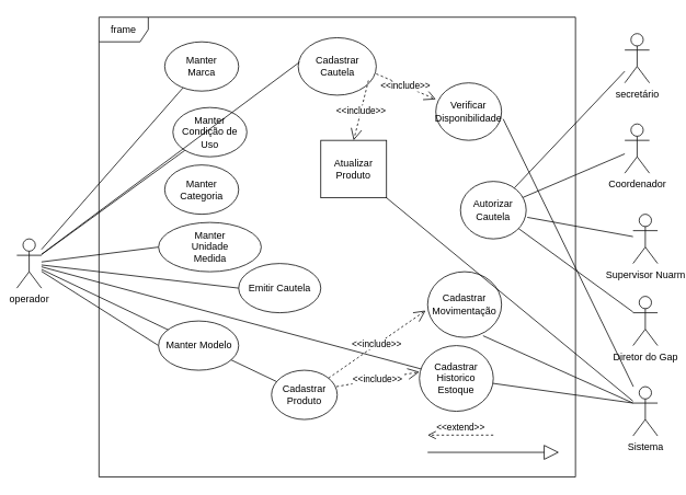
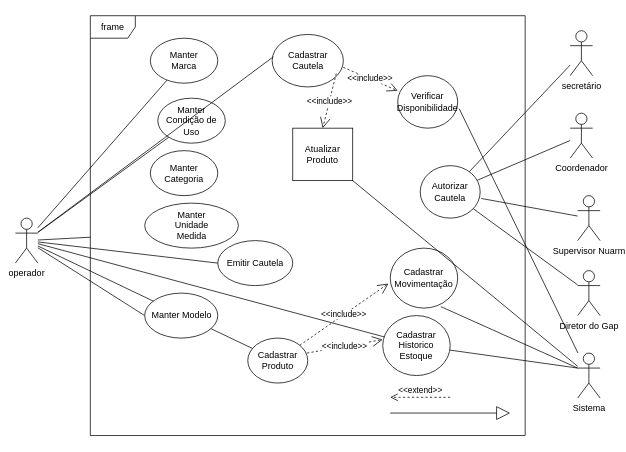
  <mxCell id="0" />
  <mxCell id="1" parent="0" />
  <mxCell id="2" value="frame" style="shape=umlFrame;whiteSpace=wrap;html=1;pointerEvents=0;" parent="1" vertex="1"><mxGeometry x="120" y="20" width="580" height="560" as="geometry" /></mxCell>
  <mxCell id="3" style="rounded=0;orthogonalLoop=1;jettySize=auto;html=1;endArrow=none;endFill=0;" parent="1" source="10" target="11" edge="1"><mxGeometry relative="1" as="geometry" /></mxCell>
  <mxCell id="4" style="rounded=0;orthogonalLoop=1;jettySize=auto;html=1;endArrow=none;endFill=0;" parent="1" source="10" target="12" edge="1"><mxGeometry relative="1" as="geometry" /></mxCell>
  <mxCell id="5" style="rounded=0;orthogonalLoop=1;jettySize=auto;html=1;endArrow=none;endFill=0;" parent="1" source="10" target="37" edge="1"><mxGeometry relative="1" as="geometry" /></mxCell>
- <mxCell id="6" style="rounded=0;orthogonalLoop=1;jettySize=auto;html=1;entryX=0;entryY=0.5;entryDx=0;entryDy=0;endArrow=none;endFill=0;" parent="1" source="10" target="14" edge="1"><mxGeometry relative="1" as="geometry" /></mxCell>
+ <mxCell id="6" style="rounded=0;orthogonalLoop=1;jettySize=auto;html=1;endArrow=none;endFill=0;" parent="1" source="10" target="2" edge="1"><mxGeometry relative="1" as="geometry" /></mxCell>
  <mxCell id="7" style="rounded=0;orthogonalLoop=1;jettySize=auto;html=1;entryX=0;entryY=0.5;entryDx=0;entryDy=0;endArrow=none;endFill=0;" parent="1" source="10" target="15" edge="1"><mxGeometry relative="1" as="geometry" /></mxCell>
  <mxCell id="8" style="rounded=0;orthogonalLoop=1;jettySize=auto;html=1;entryX=0;entryY=0.5;entryDx=0;entryDy=0;endArrow=none;endFill=0;" edge="1" parent="1" source="10" target="27"><mxGeometry relative="1" as="geometry" /></mxCell>
  <mxCell id="9" style="rounded=0;orthogonalLoop=1;jettySize=auto;html=1;endArrow=none;endFill=0;" edge="1" parent="1" source="10" target="28"><mxGeometry relative="1" as="geometry" /></mxCell>
  <mxCell id="10" value="operador" style="shape=umlActor;verticalLabelPosition=bottom;verticalAlign=top;html=1;" parent="1" vertex="1"><mxGeometry x="20" y="290" width="30" height="60" as="geometry" /></mxCell>
  <mxCell id="11" value="Manter&lt;br&gt;Marca" style="ellipse;whiteSpace=wrap;html=1;" parent="1" vertex="1"><mxGeometry x="200" y="50" width="90" height="60" as="geometry" /></mxCell>
  <mxCell id="12" value="Manter&lt;br&gt;Condição de Uso" style="ellipse;whiteSpace=wrap;html=1;" parent="1" vertex="1"><mxGeometry x="210" y="130" width="90" height="60" as="geometry" /></mxCell>
  <mxCell id="13" value="Manter &lt;br&gt;Categoria" style="ellipse;whiteSpace=wrap;html=1;" parent="1" vertex="1"><mxGeometry x="200" y="200" width="90" height="60" as="geometry" /></mxCell>
  <mxCell id="14" value="Manter &lt;br&gt;Unidade&lt;br&gt;Medida" style="ellipse;whiteSpace=wrap;html=1;" parent="1" vertex="1"><mxGeometry x="192.5" y="270" width="125" height="60" as="geometry" /></mxCell>
  <mxCell id="15" value="&lt;font style=&quot;vertical-align: inherit;&quot;&gt;&lt;font style=&quot;vertical-align: inherit;&quot;&gt;Manter Modelo&lt;/font&gt;&lt;/font&gt;" style="ellipse;whiteSpace=wrap;html=1;" parent="1" vertex="1"><mxGeometry x="192.5" y="390" width="97.5" height="60" as="geometry" /></mxCell>
  <mxCell id="16" style="rounded=0;orthogonalLoop=1;jettySize=auto;html=1;endArrow=none;endFill=0;" edge="1" parent="1" source="17" target="18"><mxGeometry relative="1" as="geometry" /></mxCell>
  <mxCell id="17" value="secretário" style="shape=umlActor;verticalLabelPosition=bottom;verticalAlign=top;html=1;outlineConnect=0;" vertex="1" parent="1"><mxGeometry x="760" y="40" width="30" height="60" as="geometry" /></mxCell>
  <mxCell id="18" value="&lt;font style=&quot;vertical-align: inherit;&quot;&gt;&lt;font style=&quot;vertical-align: inherit;&quot;&gt;Autorizar Cautela&lt;/font&gt;&lt;/font&gt;" style="ellipse;whiteSpace=wrap;html=1;" vertex="1" parent="1"><mxGeometry x="560" y="220" width="80" height="70" as="geometry" /></mxCell>
  <mxCell id="19" style="rounded=0;orthogonalLoop=1;jettySize=auto;html=1;endArrow=none;endFill=0;" edge="1" parent="1" source="20" target="18"><mxGeometry relative="1" as="geometry" /></mxCell>
  <mxCell id="20" value="Coordenador" style="shape=umlActor;verticalLabelPosition=bottom;verticalAlign=top;html=1;outlineConnect=0;" vertex="1" parent="1"><mxGeometry x="760" y="150" width="30" height="60" as="geometry" /></mxCell>
  <mxCell id="21" style="rounded=0;orthogonalLoop=1;jettySize=auto;html=1;entryX=1.017;entryY=0.625;entryDx=0;entryDy=0;endArrow=none;endFill=0;entryPerimeter=0;" edge="1" parent="1" source="22" target="18"><mxGeometry relative="1" as="geometry" /></mxCell>
  <mxCell id="22" value="Supervisor Nuarm&lt;div&gt;&lt;br&gt;&lt;/div&gt;" style="shape=umlActor;verticalLabelPosition=bottom;verticalAlign=top;html=1;outlineConnect=0;" vertex="1" parent="1"><mxGeometry x="770" y="260" width="30" height="60" as="geometry" /></mxCell>
  <mxCell id="23" style="rounded=0;orthogonalLoop=1;jettySize=auto;html=1;endArrow=none;endFill=0;" edge="1" parent="1" source="24" target="18"><mxGeometry relative="1" as="geometry" /></mxCell>
  <mxCell id="24" value="&lt;div&gt;Diretor do Gap&lt;/div&gt;" style="shape=umlActor;verticalLabelPosition=bottom;verticalAlign=top;html=1;outlineConnect=0;" vertex="1" parent="1"><mxGeometry x="770" y="360" width="30" height="60" as="geometry" /></mxCell>
  <mxCell id="25" value="Cadastrar Cautela" style="ellipse;whiteSpace=wrap;html=1;" vertex="1" parent="1"><mxGeometry x="362.5" y="45" width="95" height="70" as="geometry" /></mxCell>
  <mxCell id="26" style="rounded=0;orthogonalLoop=1;jettySize=auto;html=1;entryX=0.017;entryY=0.425;entryDx=0;entryDy=0;entryPerimeter=0;endArrow=none;endFill=0;" edge="1" parent="1" source="10" target="25"><mxGeometry relative="1" as="geometry" /></mxCell>
  <mxCell id="27" value="Emitir Cautela" style="ellipse;whiteSpace=wrap;html=1;" vertex="1" parent="1"><mxGeometry x="290" y="320" width="100" height="60" as="geometry" /></mxCell>
  <mxCell id="28" value="Cadastrar Produto" style="ellipse;whiteSpace=wrap;html=1;" vertex="1" parent="1"><mxGeometry x="330" y="450" width="80" height="60" as="geometry" /></mxCell>
  <mxCell id="29" value="Cadastrar&lt;br&gt;Movimentação" style="ellipse;whiteSpace=wrap;html=1;" vertex="1" parent="1"><mxGeometry x="520" y="330" width="90" height="80" as="geometry" /></mxCell>
  <mxCell id="30" value="&amp;lt;&amp;lt;extend&amp;gt;&amp;gt;" style="html=1;verticalAlign=bottom;endArrow=open;dashed=1;endSize=8;curved=0;rounded=0;" edge="1" parent="1"><mxGeometry relative="1" as="geometry"><mxPoint x="600" y="529" as="sourcePoint" /><mxPoint x="520" y="529" as="targetPoint" /></mxGeometry></mxCell>
  <mxCell id="31" value="" style="endArrow=block;endSize=16;endFill=0;html=1;rounded=0;" edge="1" parent="1"><mxGeometry width="160" relative="1" as="geometry"><mxPoint x="520" y="550" as="sourcePoint" /><mxPoint x="680" y="550" as="targetPoint" /></mxGeometry></mxCell>
  <mxCell id="32" value="&amp;lt;&amp;lt;include&amp;gt;&amp;gt;" style="endArrow=open;endSize=12;dashed=1;html=1;rounded=0;" edge="1" parent="1" source="28"><mxGeometry width="160" relative="1" as="geometry"><mxPoint x="419.996" y="419.996" as="sourcePoint" /><mxPoint x="517.57" y="377.28" as="targetPoint" /></mxGeometry></mxCell>
  <mxCell id="33" style="rounded=0;orthogonalLoop=1;jettySize=auto;html=1;exitX=0;exitY=0.333;exitDx=0;exitDy=0;exitPerimeter=0;endArrow=none;endFill=0;" edge="1" parent="1" source="35" target="37"><mxGeometry relative="1" as="geometry" /></mxCell>
  <mxCell id="34" style="rounded=0;orthogonalLoop=1;jettySize=auto;html=1;entryX=1;entryY=1;entryDx=0;entryDy=0;endArrow=none;endFill=0;" edge="1" parent="1" source="35" target="41"><mxGeometry relative="1" as="geometry" /></mxCell>
  <mxCell id="35" value="Sistema" style="shape=umlActor;verticalLabelPosition=bottom;verticalAlign=top;html=1;" vertex="1" parent="1"><mxGeometry x="770" y="470" width="30" height="60" as="geometry" /></mxCell>
  <mxCell id="36" style="rounded=0;orthogonalLoop=1;jettySize=auto;html=1;exitX=0;exitY=0.333;exitDx=0;exitDy=0;exitPerimeter=0;entryX=0.75;entryY=0.975;entryDx=0;entryDy=0;entryPerimeter=0;endArrow=none;endFill=0;" edge="1" parent="1" source="35" target="29"><mxGeometry relative="1" as="geometry" /></mxCell>
  <mxCell id="37" value="Cadastrar&lt;br&gt;Historico&lt;br&gt;Estoque" style="ellipse;whiteSpace=wrap;html=1;" vertex="1" parent="1"><mxGeometry x="510" y="420" width="90" height="80" as="geometry" /></mxCell>
  <mxCell id="38" value="&amp;lt;&amp;lt;include&amp;gt;&amp;gt;" style="endArrow=open;endSize=12;dashed=1;html=1;rounded=0;entryX=0;entryY=0.4;entryDx=0;entryDy=0;entryPerimeter=0;" edge="1" parent="1" target="37"><mxGeometry width="160" relative="1" as="geometry"><mxPoint x="409" y="470" as="sourcePoint" /><mxPoint x="527.57" y="387.28" as="targetPoint" /></mxGeometry></mxCell>
  <mxCell id="39" value="&amp;lt;&amp;lt;include&amp;gt;&amp;gt;" style="endArrow=open;endSize=12;dashed=1;html=1;rounded=0;entryX=0;entryY=0.286;entryDx=0;entryDy=0;entryPerimeter=0;" edge="1" parent="1" target="40"><mxGeometry width="160" relative="1" as="geometry"><mxPoint x="457.5" y="89" as="sourcePoint" /><mxPoint x="558.5" y="71" as="targetPoint" /></mxGeometry></mxCell>
  <mxCell id="40" value="&lt;font style=&quot;vertical-align: inherit;&quot;&gt;&lt;font style=&quot;vertical-align: inherit;&quot;&gt;Verificar Disponibilidade&lt;br&gt;&lt;/font&gt;&lt;/font&gt;" style="ellipse;whiteSpace=wrap;html=1;" vertex="1" parent="1"><mxGeometry x="530" y="100" width="80" height="70" as="geometry" /></mxCell>
  <mxCell id="41" value="Atualizar Produto" style="whiteSpace=wrap;html=1;rounded=0;" vertex="1" parent="1"><mxGeometry x="390" y="170" width="80" height="70" as="geometry" /></mxCell>
  <mxCell id="42" value="&amp;lt;&amp;lt;include&amp;gt;&amp;gt;" style="endArrow=open;endSize=12;dashed=1;html=1;rounded=0;exitX=0.9;exitY=0.743;exitDx=0;exitDy=0;exitPerimeter=0;entryX=0.5;entryY=0;entryDx=0;entryDy=0;" edge="1" parent="1" source="25" target="41"><mxGeometry width="160" relative="1" as="geometry"><mxPoint x="547.568" y="220" as="sourcePoint" /><mxPoint x="562.428" y="140" as="targetPoint" /></mxGeometry></mxCell>
  <mxCell id="43" style="rounded=0;orthogonalLoop=1;jettySize=auto;html=1;entryX=1.025;entryY=0.629;entryDx=0;entryDy=0;entryPerimeter=0;endArrow=none;endFill=0;" edge="1" parent="1" source="35" target="40"><mxGeometry relative="1" as="geometry" /></mxCell>
